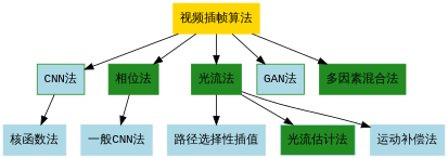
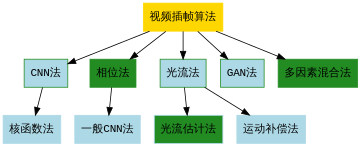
  digraph {
    fontname="Liberation Mono"
    node [color=forestgreen fontname="Liberation Mono" shape=box style=filled]
    edge [fontname="Liberation Mono"]
    "视频插帧算法" [color=gold]
    "CNN法" [fillcolor=lightblue]
    "相位法"
-   "光流法"
+   "光流法" [fillcolor=lightblue]
    "GAN法" [fillcolor=lightblue]
    "多因素混合法"
    "核函数法" [color=lightblue]
    "一般CNN法" [color=lightblue]
-   "路径选择性插值" [color=lightblue]
    "光流估计法" [color=lightblue fillcolor=forestgreen]
    "运动补偿法" [color=lightblue]
    "视频插帧算法" -> "CNN法"
    "视频插帧算法" -> "相位法"
    "视频插帧算法" -> "光流法"
    "视频插帧算法" -> "GAN法"
    "视频插帧算法" -> "多因素混合法"
    "CNN法" -> "核函数法"
    "相位法" -> "一般CNN法"
-   "光流法" -> "路径选择性插值"
    "光流法" -> "光流估计法"
    "光流法" -> "运动补偿法"
  }
